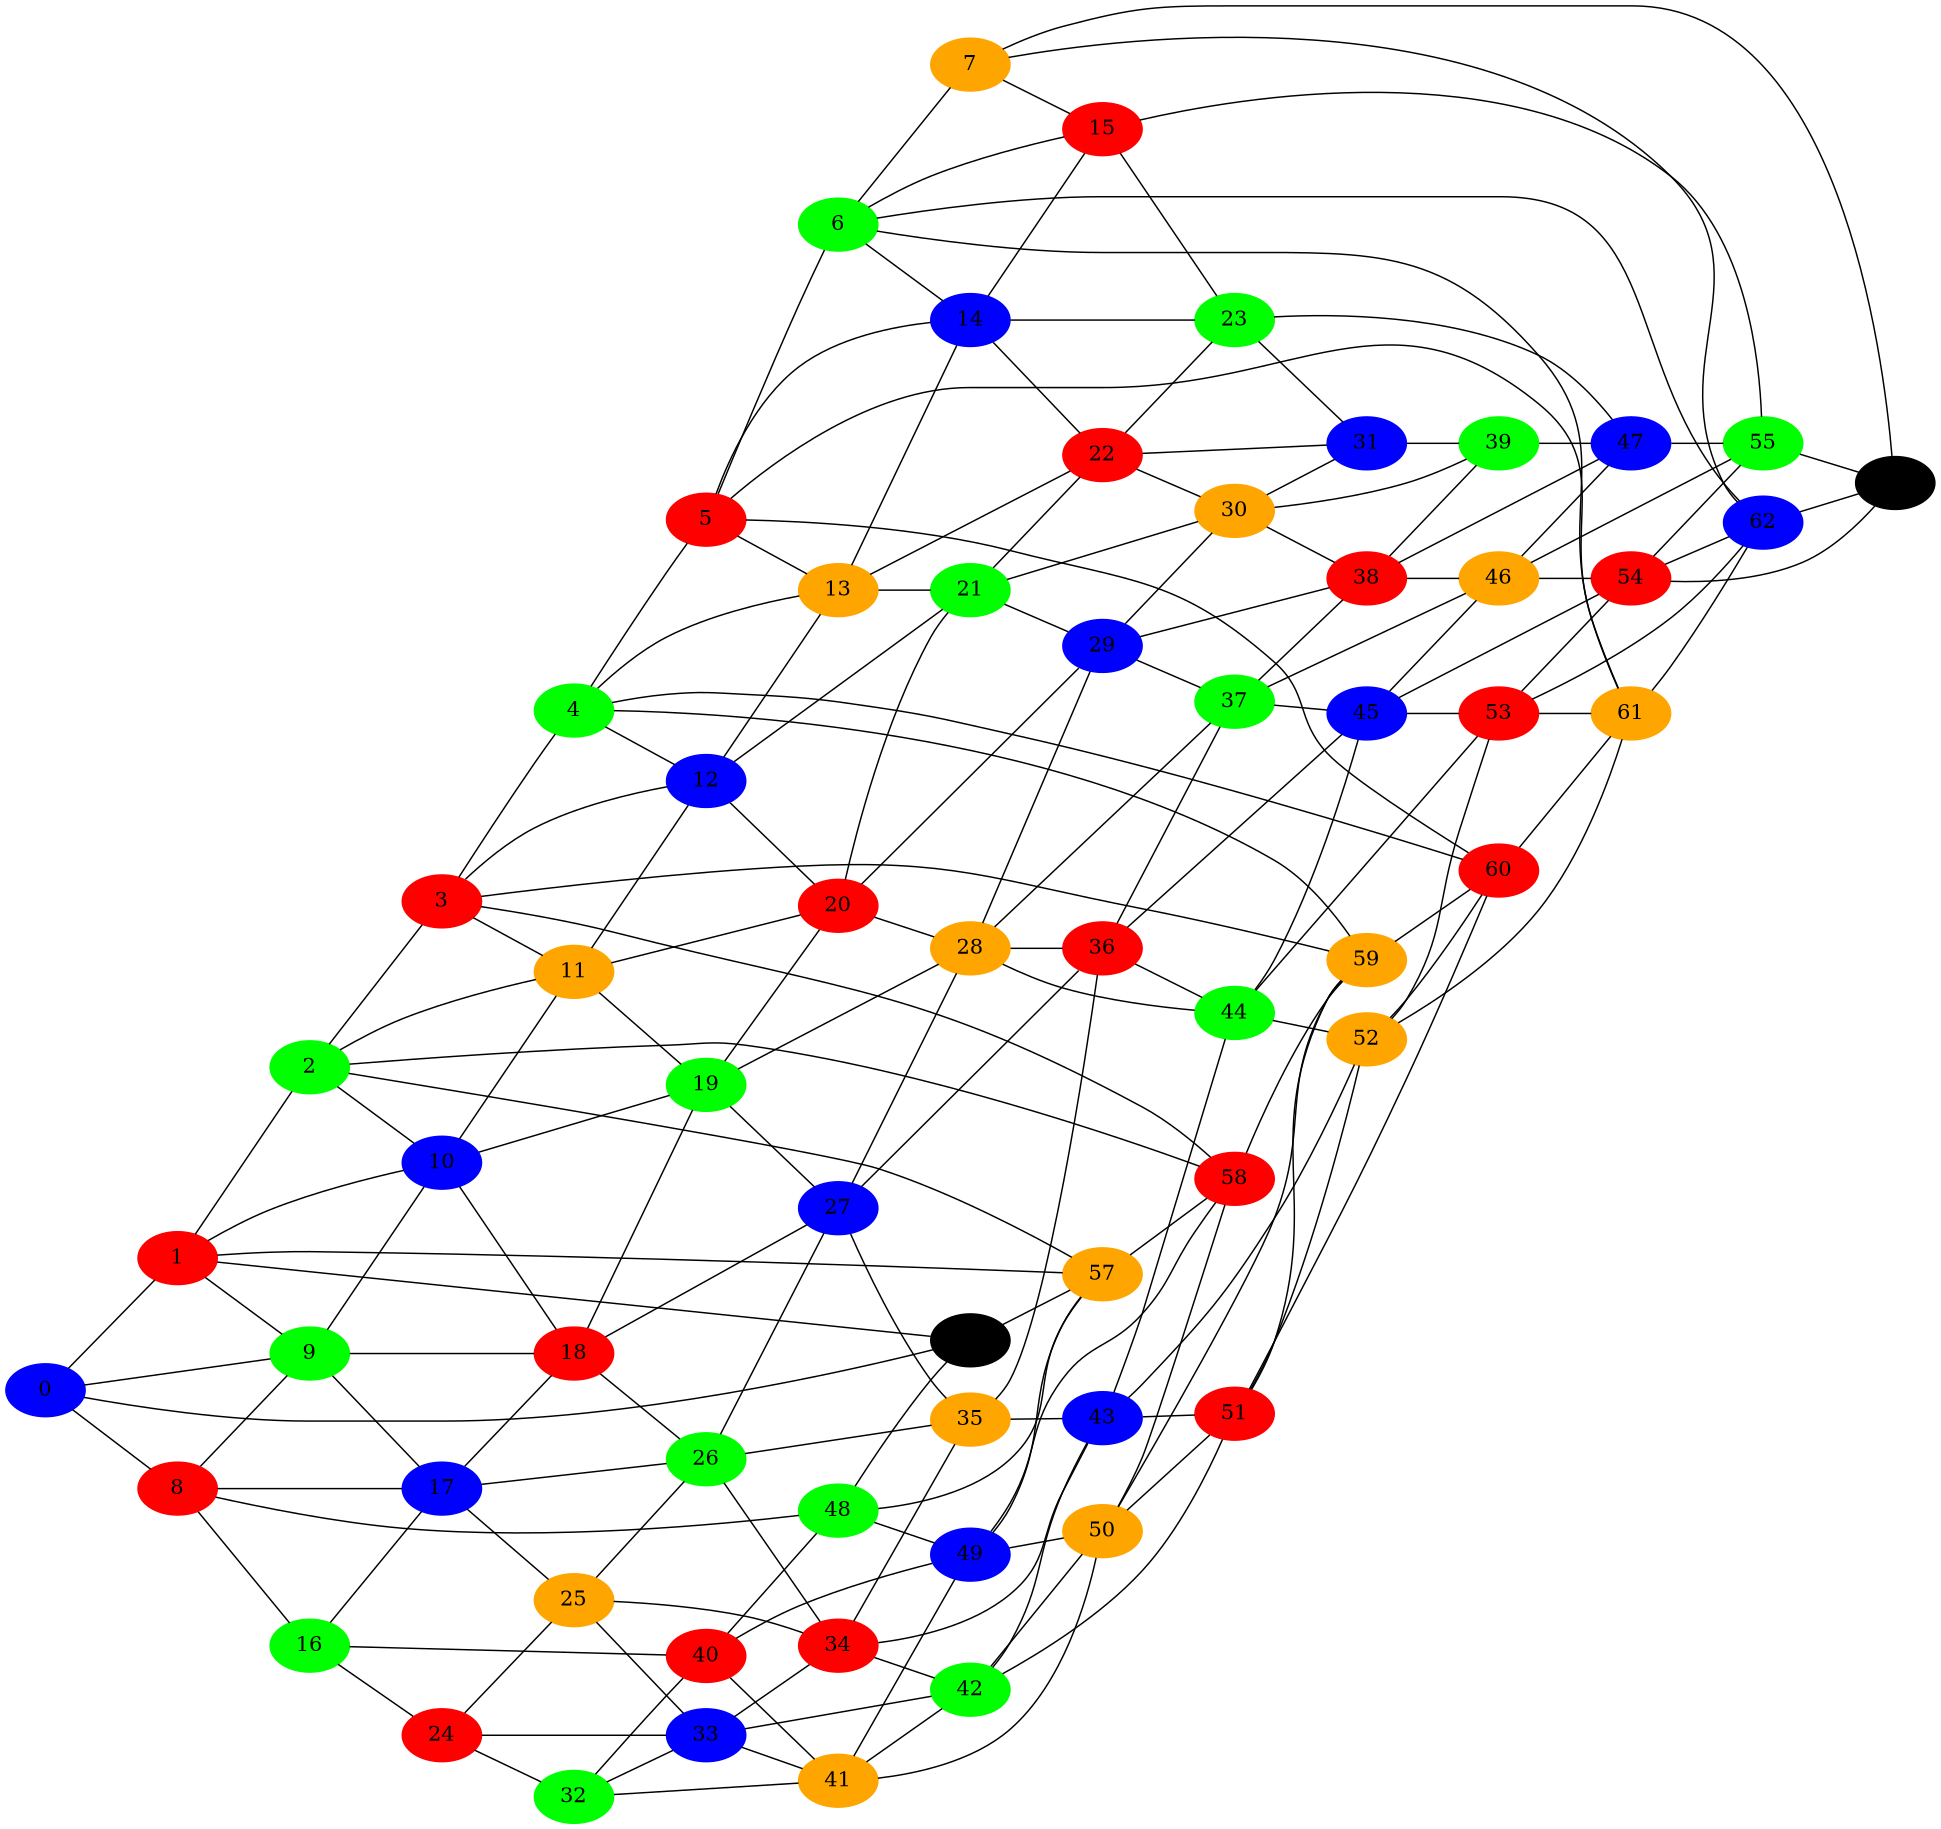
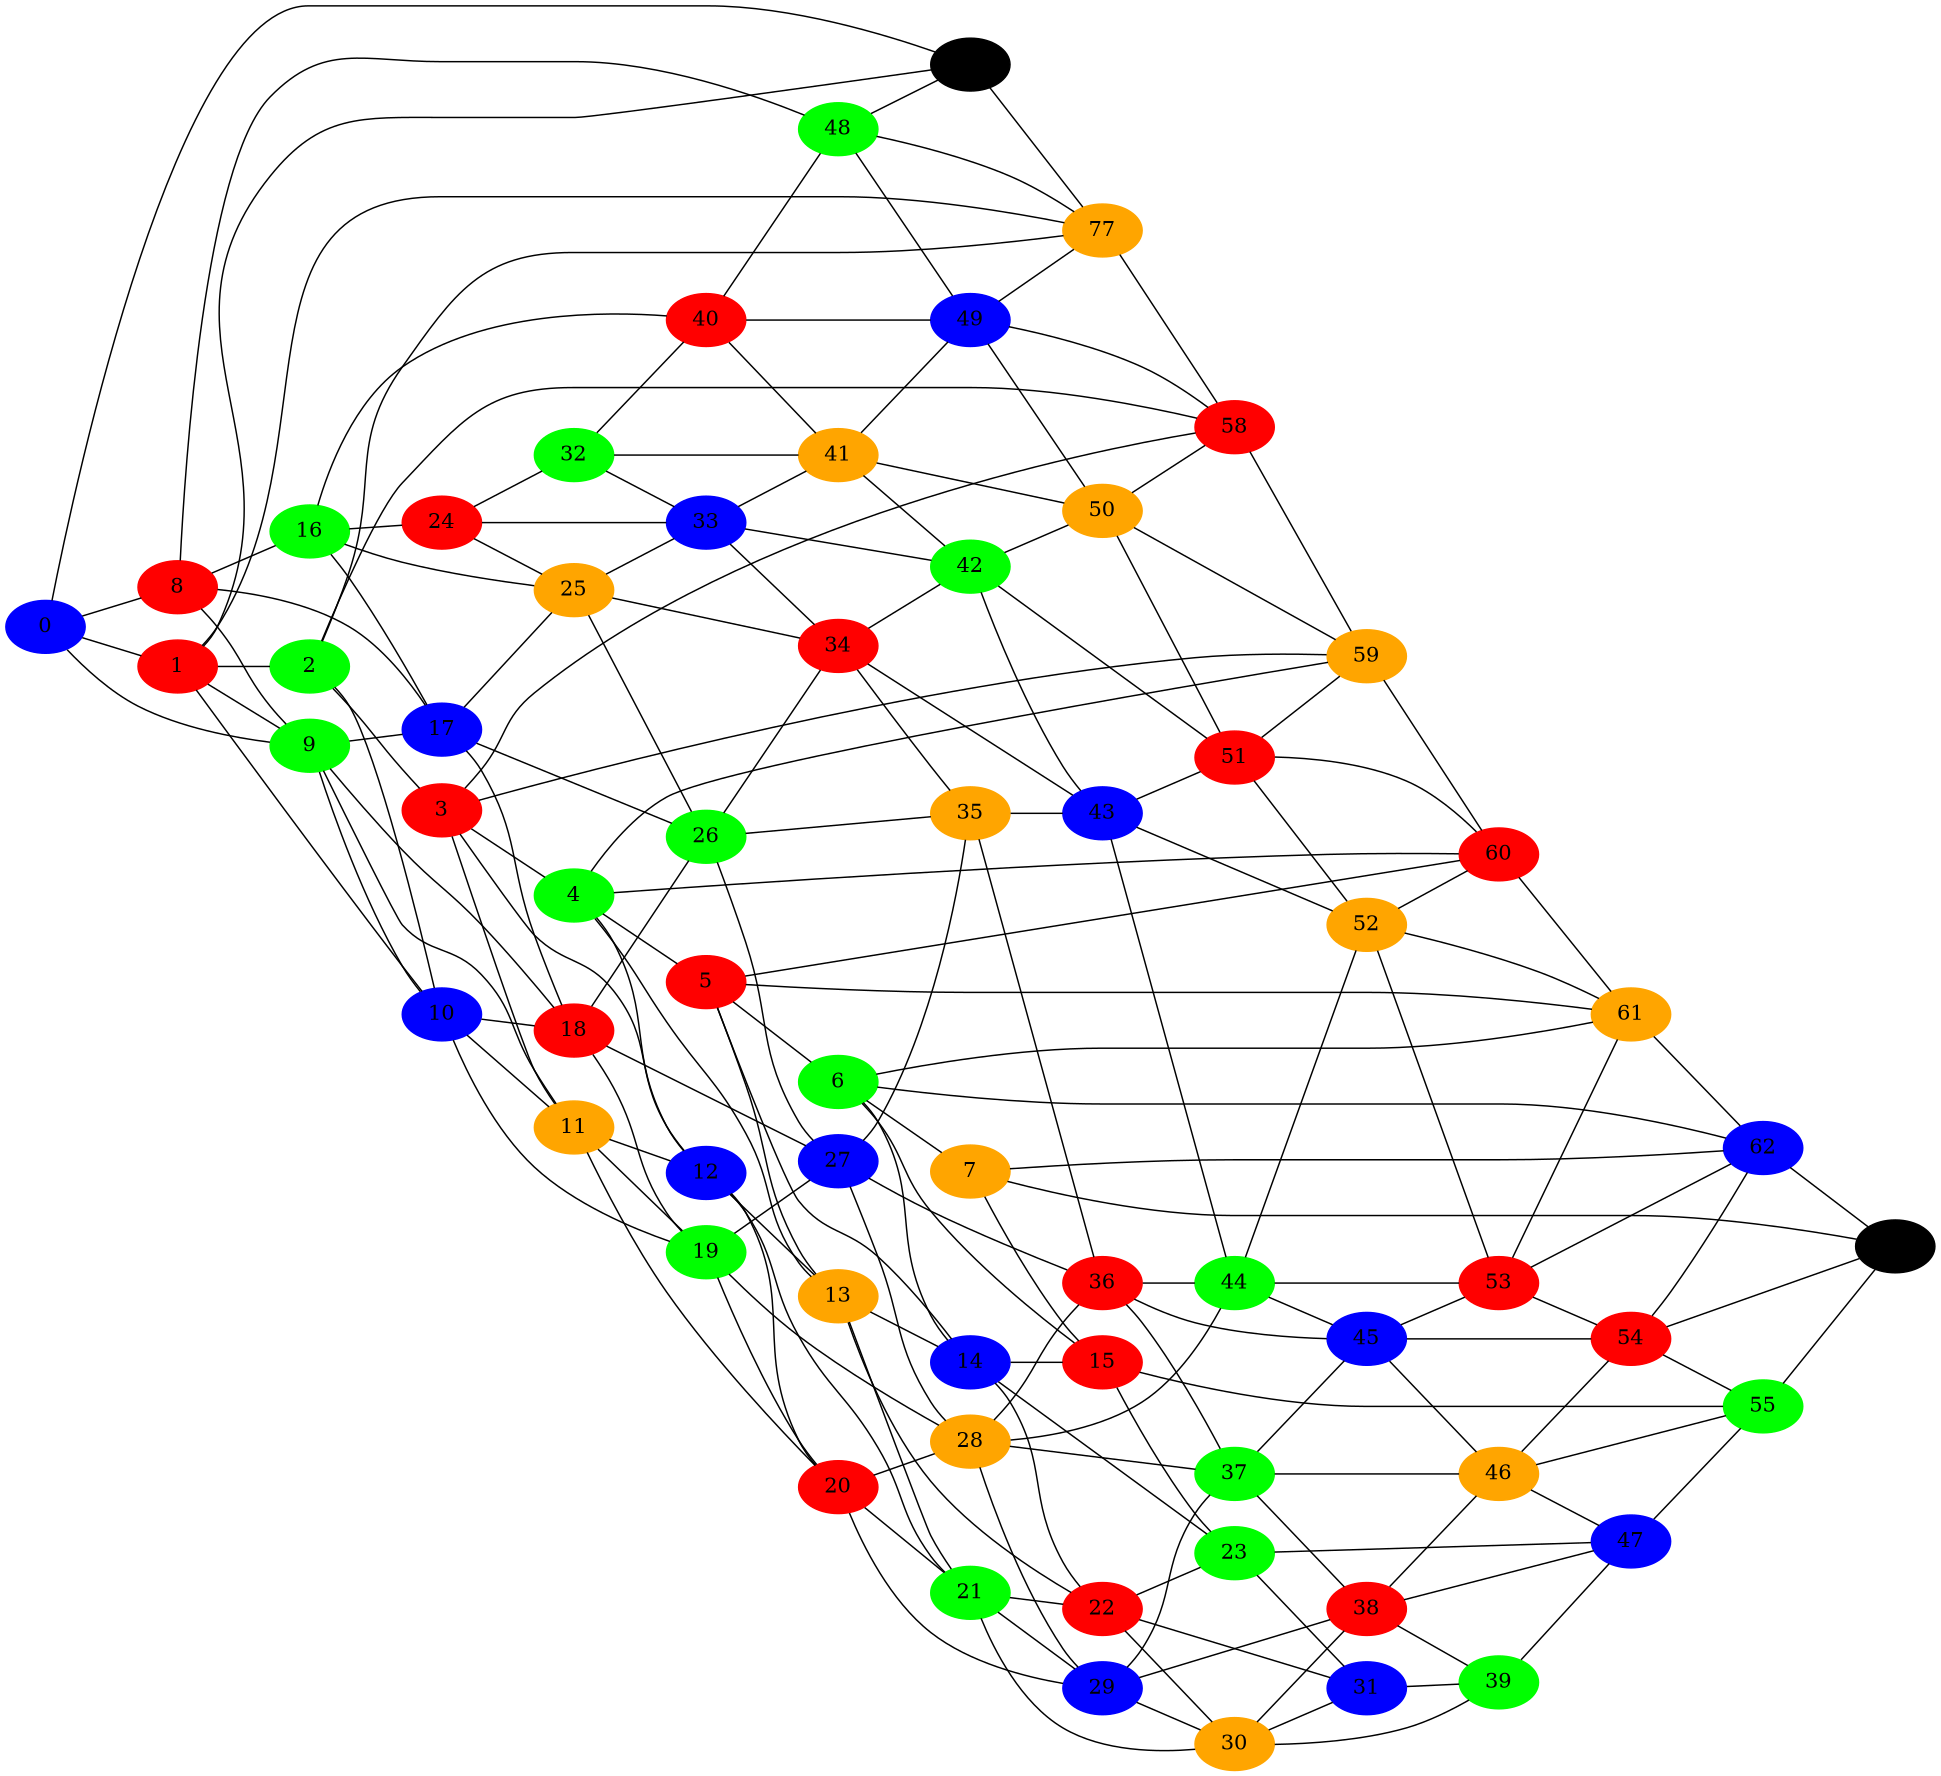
  graph {
    rankdir=LR
    node [color=red style=filled]
    0 [color=blue]
    1
    8
    9 [color=green]
    56 [color=black]
    2 [color=green]
    10 [color=blue]
-   57 [color=orange]
+   57 [color=orange label=77]
    16 [color=green]
    17 [color=blue]
    48 [color=green]
    18
    3
    11 [color=orange]
    58
    19 [color=green]
    24
    25 [color=orange]
    40
    26 [color=green]
    49 [color=blue]
    27 [color=blue]
    4 [color=green]
    12 [color=blue]
    59 [color=orange]
    20
    28 [color=orange]
    5
    13 [color=orange]
    60
    21 [color=green]
    29 [color=blue]
    6 [color=green]
    14 [color=blue]
    61 [color=orange]
    22
    30 [color=orange]
    7 [color=orange]
    15
    62 [color=blue]
    23 [color=green]
    31 [color=blue]
    63 [color=black]
    55 [color=green]
    47 [color=blue]
    32 [color=green]
    33 [color=blue]
    34
    41 [color=orange]
    35 [color=orange]
    50 [color=orange]
    36
    37 [color=green]
    44 [color=green]
    38
    39 [color=green]
    42 [color=green]
    43 [color=blue]
    45 [color=blue]
    46 [color=orange]
    51
    52 [color=orange]
    53
    54
    0 -- 1
    0 -- 8
    0 -- 9
    0 -- 56
    1 -- 9
    1 -- 56
    1 -- 2
    1 -- 10
    1 -- 57
    8 -- 9
    8 -- 16
    8 -- 17
    8 -- 48
    9 -- 10
    9 -- 17
    9 -- 18
    56 -- 57
    2 -- 10
    2 -- 57
    2 -- 3
-   2 -- 11
+   9 -- 11
    2 -- 58
    10 -- 18
    10 -- 11
    10 -- 19
    57 -- 58
    16 -- 17
    16 -- 24
+   16 -- 25
    16 -- 40
    17 -- 18
    17 -- 25
    17 -- 26
    48 -- 56
    48 -- 57
    48 -- 49
    18 -- 19
    18 -- 26
    18 -- 27
    3 -- 11
    3 -- 58
    3 -- 4
    3 -- 12
    3 -- 59
    11 -- 19
    11 -- 12
    11 -- 20
    58 -- 59
    19 -- 27
    19 -- 20
    19 -- 28
    24 -- 25
    24 -- 32
    24 -- 33
    25 -- 26
    25 -- 33
    25 -- 34
    40 -- 48
    40 -- 49
    40 -- 41
    26 -- 27
    26 -- 34
    26 -- 35
    49 -- 57
    49 -- 58
    49 -- 50
    27 -- 28
    27 -- 35
    27 -- 36
    4 -- 12
    4 -- 59
    4 -- 5
    4 -- 13
    4 -- 60
    12 -- 20
    12 -- 13
    12 -- 21
    59 -- 60
    20 -- 28
    20 -- 21
    20 -- 29
    28 -- 29
    28 -- 36
    28 -- 37
    28 -- 44
    5 -- 13
    5 -- 60
    5 -- 6
    5 -- 14
    5 -- 61
    13 -- 21
    13 -- 14
    13 -- 22
    60 -- 61
    21 -- 29
    21 -- 22
    21 -- 30
    29 -- 30
    29 -- 37
    29 -- 38
    6 -- 14
    6 -- 61
    6 -- 7
    6 -- 15
    6 -- 62
    14 -- 22
    14 -- 15
    14 -- 23
    61 -- 62
    22 -- 30
    22 -- 23
    22 -- 31
    30 -- 31
    30 -- 38
    30 -- 39
    7 -- 15
    7 -- 62
    7 -- 63
    15 -- 23
    15 -- 55
    62 -- 63
    23 -- 31
    23 -- 47
    31 -- 39
    55 -- 63
    47 -- 55
    32 -- 40
    32 -- 33
    32 -- 41
    33 -- 34
    33 -- 41
    33 -- 42
    34 -- 35
    34 -- 42
    34 -- 43
    41 -- 49
    41 -- 50
    41 -- 42
    35 -- 36
    35 -- 43
    50 -- 58
    50 -- 59
    50 -- 51
    36 -- 37
    36 -- 44
    36 -- 45
    37 -- 38
    37 -- 45
    37 -- 46
    44 -- 45
    44 -- 52
    44 -- 53
    38 -- 47
    38 -- 39
    38 -- 46
    39 -- 47
    42 -- 50
    42 -- 43
    42 -- 51
    43 -- 44
    43 -- 51
    43 -- 52
    45 -- 46
    45 -- 53
    45 -- 54
    46 -- 55
    46 -- 47
    46 -- 54
    51 -- 59
    51 -- 60
    51 -- 52
    52 -- 60
    52 -- 61
    52 -- 53
    53 -- 61
    53 -- 62
    53 -- 54
    54 -- 62
    54 -- 63
    54 -- 55
  }
